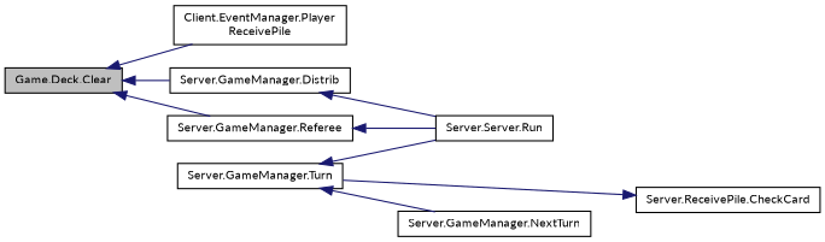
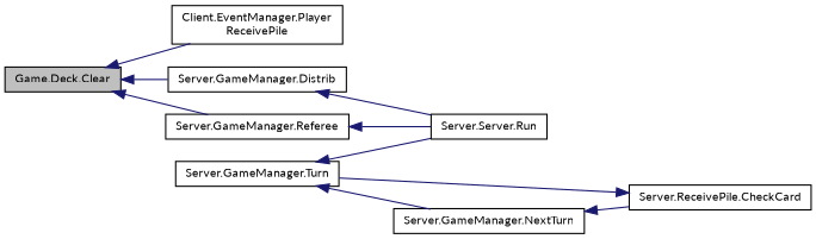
  digraph {
    fontname=Lato
    rankdir=LR
    node [color=black fillcolor=white fontname=Lato fontsize=10 shape=record style=filled]
    edge [color=midnightblue dir=back fontname=Lato fontsize=10 labelfontname=Helvetica labelfontsize=10 style=solid]
    n1 [fillcolor=grey75 fontcolor=black height=0.2 label="Game.Deck.Clear" width=0.4]
    n2 [height=0.2 label="Client.EventManager.Player\lReceivePile" width=0.4]
    n3 [height=0.2 label="Server.GameManager.Distrib" width=0.4]
    n4 [height=0.2 label="Server.GameManager.Referee" width=0.4]
    n5 [height=0.2 label="Server.Server.Run" width=0.4]
    n6 [height=0.2 label="Server.GameManager.NextTurn" width=0.4]
    n7 [height=0.2 label="Server.ReceivePile.CheckCard" width=0.4]
    n8 [height=0.2 label="Server.GameManager.Turn" width=0.4]
    n1 -> n2
    n1 -> n3
    n1 -> n4
    n3 -> n5
    n4 -> n5
+   n6 -> n7
    n7 -> n8
    n8 -> n5
    n8 -> n6
  }
